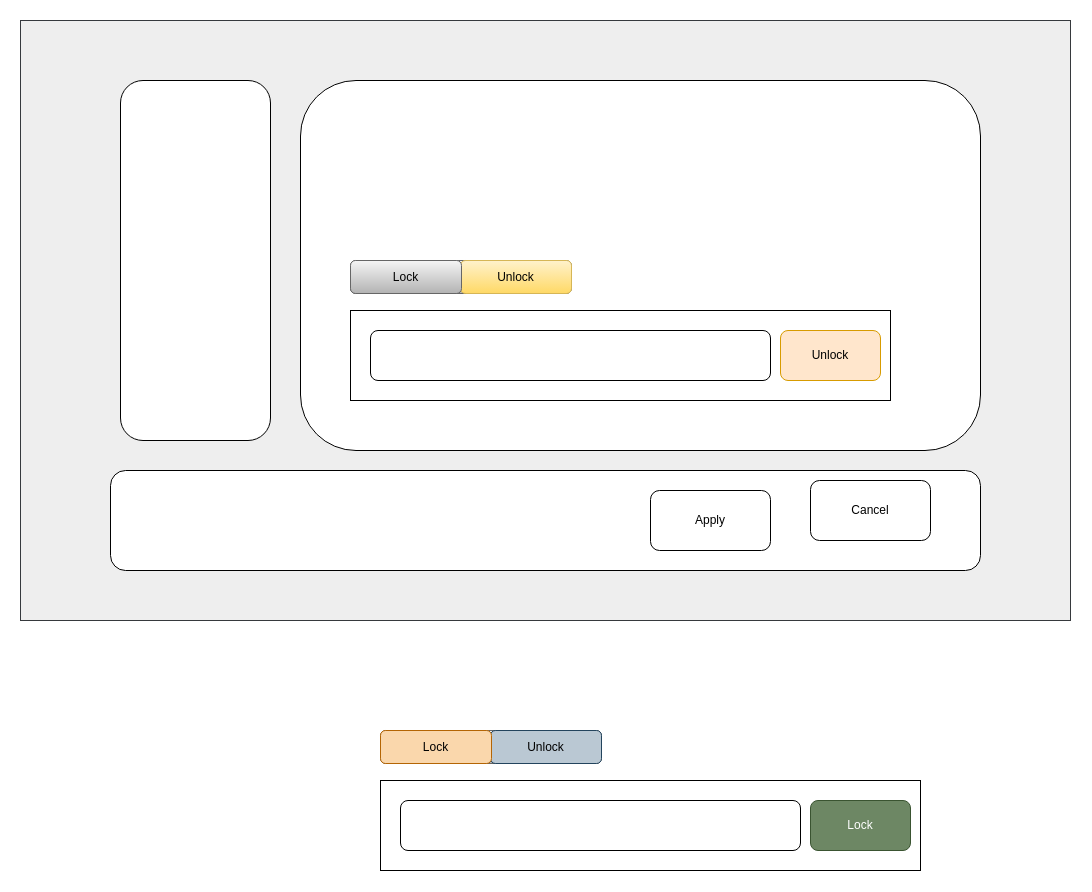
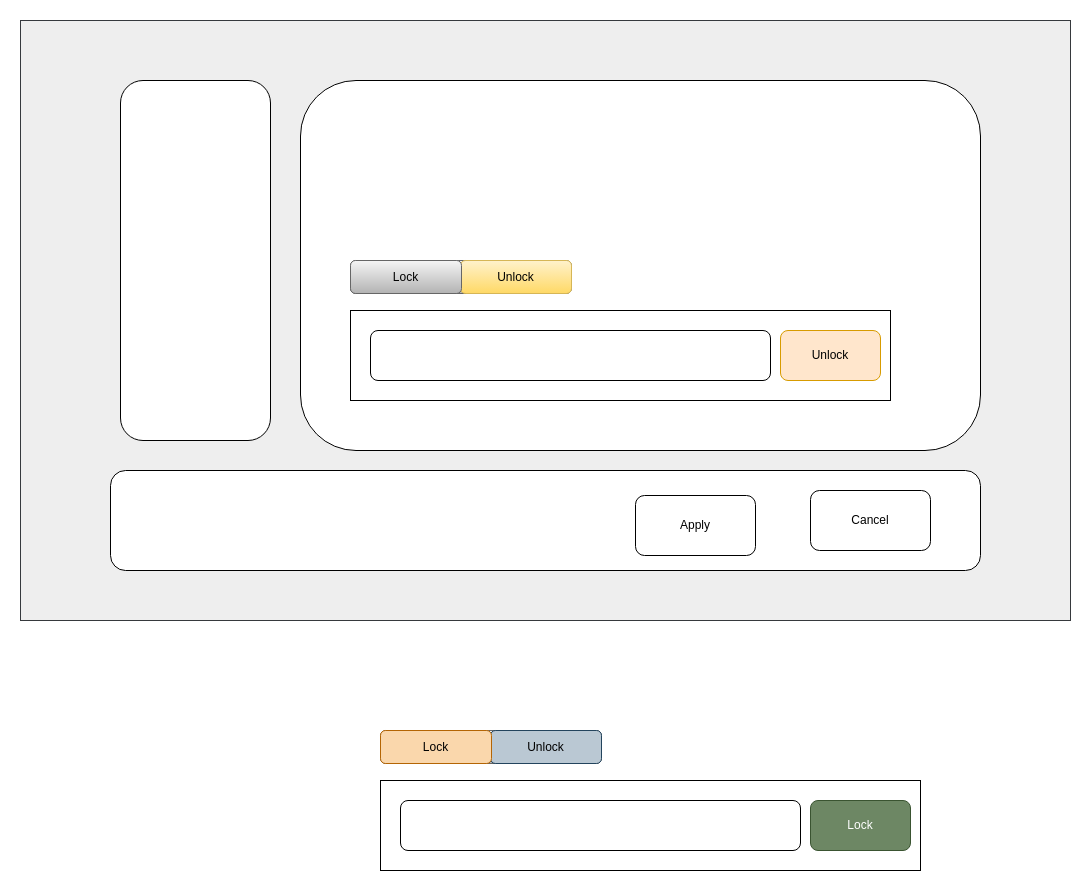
  <mxCell id="0" />
  <mxCell id="1" parent="0" />
  <mxCell id="2" value="" style="rounded=0;whiteSpace=wrap;html=1;fillColor=#eeeeee;strokeColor=#36393d;" vertex="1" parent="1"><mxGeometry x="20" y="20" width="1050" height="600" as="geometry" /></mxCell>
  <mxCell id="3" value="" style="rounded=1;whiteSpace=wrap;html=1;" vertex="1" parent="1"><mxGeometry x="300" y="80" width="680" height="370" as="geometry" /></mxCell>
  <mxCell id="4" value="" style="rounded=0;whiteSpace=wrap;html=1;" vertex="1" parent="1"><mxGeometry x="350" y="310" width="540" height="90" as="geometry" /></mxCell>
  <mxCell id="5" value="" style="rounded=1;whiteSpace=wrap;html=1;" vertex="1" parent="1"><mxGeometry x="370" y="330" width="400" height="50" as="geometry" /></mxCell>
  <mxCell id="6" value="Unlock" style="rounded=1;whiteSpace=wrap;html=1;fillColor=#ffe6cc;strokeColor=#d79b00;" vertex="1" parent="1"><mxGeometry x="780" y="330" width="100" height="50" as="geometry" /></mxCell>
  <mxCell id="7" value="" style="group" vertex="1" connectable="0" parent="1"><mxGeometry x="350" y="260" width="221" height="33" as="geometry" /></mxCell>
  <mxCell id="8" value="" style="rounded=1;whiteSpace=wrap;html=1;fillColor=#f5f5f5;gradientColor=#b3b3b3;strokeColor=#666666;" vertex="1" parent="7"><mxGeometry width="221" height="33" as="geometry" /></mxCell>
  <mxCell id="9" value="Unlock" style="rounded=1;whiteSpace=wrap;html=1;fillColor=#fff2cc;gradientColor=#ffd966;strokeColor=#d6b656;" vertex="1" parent="7"><mxGeometry x="110" width="111" height="33" as="geometry" /></mxCell>
  <mxCell id="10" value="Lock" style="rounded=1;whiteSpace=wrap;html=1;fillColor=#f5f5f5;gradientColor=#b3b3b3;strokeColor=#666666;" vertex="1" parent="1"><mxGeometry x="350" y="260" width="111" height="33" as="geometry" /></mxCell>
  <mxCell id="11" value="" style="rounded=0;whiteSpace=wrap;html=1;" vertex="1" parent="1"><mxGeometry x="380" y="780" width="540" height="90" as="geometry" /></mxCell>
  <mxCell id="12" value="" style="rounded=1;whiteSpace=wrap;html=1;" vertex="1" parent="1"><mxGeometry x="400" y="800" width="400" height="50" as="geometry" /></mxCell>
  <mxCell id="13" value="Lock" style="rounded=1;whiteSpace=wrap;html=1;fillColor=#6d8764;strokeColor=#3A5431;fontColor=#ffffff;" vertex="1" parent="1"><mxGeometry x="810" y="800" width="100" height="50" as="geometry" /></mxCell>
  <mxCell id="14" value="" style="group" vertex="1" connectable="0" parent="1"><mxGeometry x="380" y="730" width="221" height="33" as="geometry" /></mxCell>
  <mxCell id="15" value="" style="rounded=1;whiteSpace=wrap;html=1;fillColor=#f5f5f5;gradientColor=#b3b3b3;strokeColor=#666666;" vertex="1" parent="14"><mxGeometry width="221" height="33" as="geometry" /></mxCell>
  <mxCell id="16" value="Unlock" style="rounded=1;whiteSpace=wrap;html=1;fillColor=#bac8d3;strokeColor=#23445d;" vertex="1" parent="14"><mxGeometry x="110" width="111" height="33" as="geometry" /></mxCell>
  <mxCell id="17" value="Lock" style="rounded=1;whiteSpace=wrap;html=1;fillColor=#fad7ac;strokeColor=#b46504;" vertex="1" parent="1"><mxGeometry x="380" y="730" width="111" height="33" as="geometry" /></mxCell>
  <mxCell id="18" value="" style="rounded=1;whiteSpace=wrap;html=1;" vertex="1" parent="1"><mxGeometry x="110" y="470" width="870" height="100" as="geometry" /></mxCell>
  <mxCell id="19" value="" style="rounded=1;whiteSpace=wrap;html=1;" vertex="1" parent="1"><mxGeometry x="120" y="80" width="150" height="360" as="geometry" /></mxCell>
- <mxCell id="20" value="Apply" style="rounded=1;whiteSpace=wrap;html=1;" vertex="1" parent="1"><mxGeometry x="650" y="490" width="120" height="60" as="geometry" /></mxCell>
- <mxCell id="21" value="Cancel" style="rounded=1;whiteSpace=wrap;html=1;" vertex="1" parent="1"><mxGeometry x="810" y="480" width="120" height="60" as="geometry" /></mxCell>
+ <mxCell id="20" value="Apply" style="rounded=1;whiteSpace=wrap;html=1;" vertex="1" parent="1"><mxGeometry x="635" y="495" width="120" height="60" as="geometry" /></mxCell>
+ <mxCell id="21" value="Cancel" style="rounded=1;whiteSpace=wrap;html=1;" vertex="1" parent="1"><mxGeometry x="810" y="490" width="120" height="60" as="geometry" /></mxCell>
